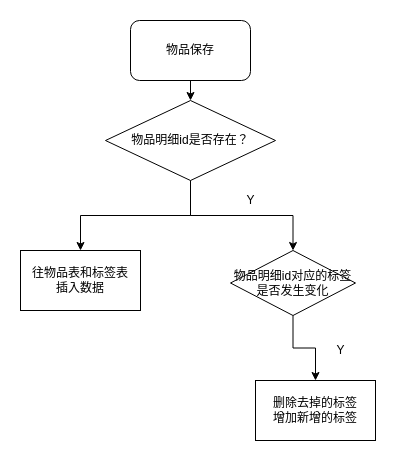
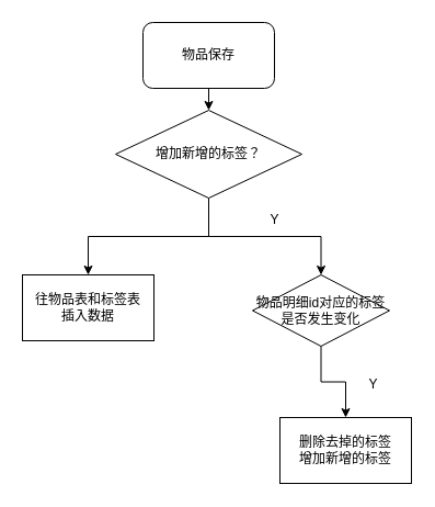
  <mxCell id="0" />
  <mxCell id="1" parent="0" />
  <mxCell id="2" style="edgeStyle=orthogonalEdgeStyle;rounded=0;orthogonalLoop=1;jettySize=auto;html=1;exitX=0.5;exitY=1;exitDx=0;exitDy=0;" edge="1" parent="1" source="3"><mxGeometry relative="1" as="geometry"><mxPoint x="190" y="100" as="targetPoint" /></mxGeometry></mxCell>
  <mxCell id="3" value="物品保存" style="rounded=1;whiteSpace=wrap;html=1;" parent="1" vertex="1"><mxGeometry x="130" y="20" width="120" height="60" as="geometry" /></mxCell>
  <mxCell id="4" value="往物品表和标签表&lt;br&gt;插入数据" style="rounded=0;whiteSpace=wrap;html=1;" vertex="1" parent="1"><mxGeometry x="20" y="250" width="120" height="60" as="geometry" /></mxCell>
  <mxCell id="5" style="edgeStyle=orthogonalEdgeStyle;rounded=0;orthogonalLoop=1;jettySize=auto;html=1;exitX=0.5;exitY=1;exitDx=0;exitDy=0;" edge="1" parent="1" source="7" target="4"><mxGeometry relative="1" as="geometry" /></mxCell>
  <mxCell id="6" style="edgeStyle=orthogonalEdgeStyle;rounded=0;orthogonalLoop=1;jettySize=auto;html=1;exitX=0.5;exitY=1;exitDx=0;exitDy=0;entryX=0.5;entryY=0;entryDx=0;entryDy=0;" edge="1" parent="1" source="7" target="9"><mxGeometry relative="1" as="geometry" /></mxCell>
- <mxCell id="7" value="物品明细id是否存在？" style="rhombus;whiteSpace=wrap;html=1;" vertex="1" parent="1"><mxGeometry x="105" y="100" width="170" height="80" as="geometry" /></mxCell>
+ <mxCell id="7" value="增加新增的标签？" style="rhombus;whiteSpace=wrap;html=1;" vertex="1" parent="1"><mxGeometry x="105" y="100" width="170" height="80" as="geometry" /></mxCell>
  <mxCell id="8" style="edgeStyle=orthogonalEdgeStyle;rounded=0;orthogonalLoop=1;jettySize=auto;html=1;exitX=0.5;exitY=1;exitDx=0;exitDy=0;" edge="1" parent="1" source="9" target="10"><mxGeometry relative="1" as="geometry" /></mxCell>
  <mxCell id="9" value="物品明细id对应的标签&lt;br&gt;是否发生变化" style="rhombus;whiteSpace=wrap;html=1;" vertex="1" parent="1"><mxGeometry x="230" y="250" width="125" height="65" as="geometry" /></mxCell>
  <mxCell id="10" value="删除去掉的标签&lt;br&gt;增加新增的标签" style="rounded=0;whiteSpace=wrap;html=1;" vertex="1" parent="1"><mxGeometry x="255" y="380" width="120" height="60" as="geometry" /></mxCell>
  <mxCell id="11" value="Y" style="text;html=1;align=center;verticalAlign=middle;resizable=0;points=[];autosize=1;strokeColor=none;fillColor=none;" vertex="1" parent="1"><mxGeometry x="240" y="190" width="20" height="20" as="geometry" /></mxCell>
  <mxCell id="12" value="Y" style="text;html=1;align=center;verticalAlign=middle;resizable=0;points=[];autosize=1;strokeColor=none;fillColor=none;" vertex="1" parent="1"><mxGeometry x="330" y="340" width="20" height="20" as="geometry" /></mxCell>
